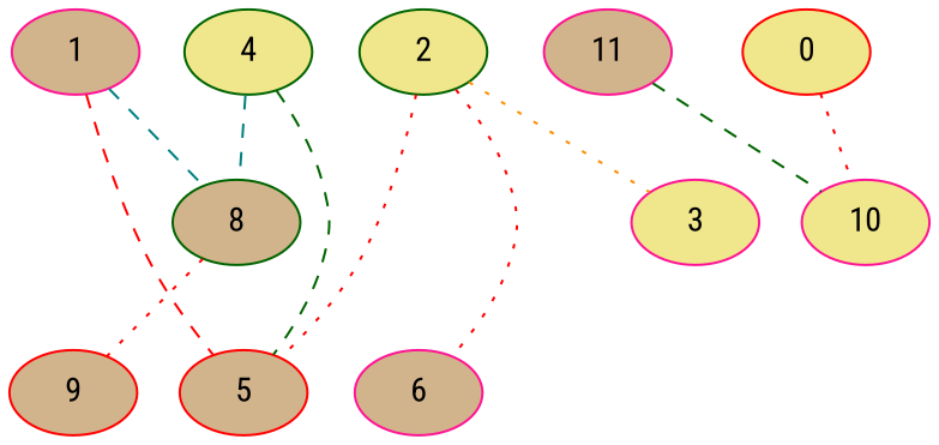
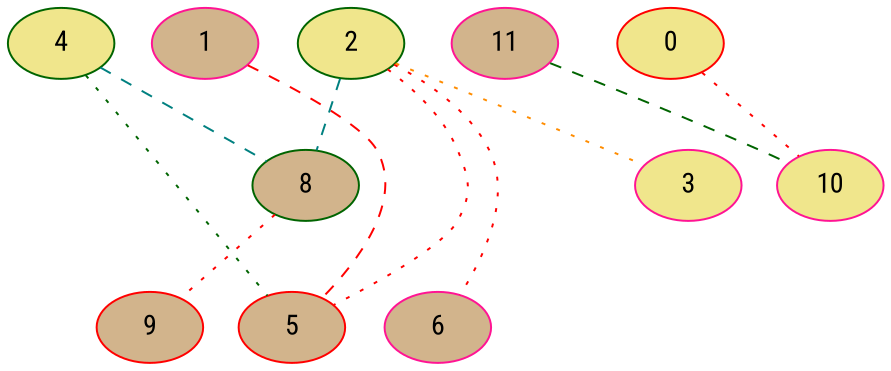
  strict graph {
    fontname="Roboto Condensed"
    node [color=deeppink fillcolor=tan fontname="Roboto Condensed" style=filled weight=0]
    edge [color=red fontname="Roboto Condensed" style=dotted weight=0]
    8 [color=darkgreen]
    1
    5 [color=red]
    9 [color=red]
    4 [color=darkgreen fillcolor=khaki]
    2 [color=darkgreen fillcolor=khaki]
    6
    3 [fillcolor=khaki]
    10 [fillcolor=khaki]
    11
    0 [color=red fillcolor=khaki]
    8 -- 9
-   1 -- 8 [color=teal style=dashed]
+   2 -- 8 [color=teal style=dashed]
    1 -- 5 [style=dashed]
    4 -- 8 [color=teal style=dashed]
-   4 -- 5 [color=darkgreen style=dashed]
+   4 -- 5 [color=darkgreen]
    2 -- 5
    2 -- 6
    2 -- 3 [color=darkorange]
    11 -- 10 [color=darkgreen style=dashed]
    0 -- 10
  }
